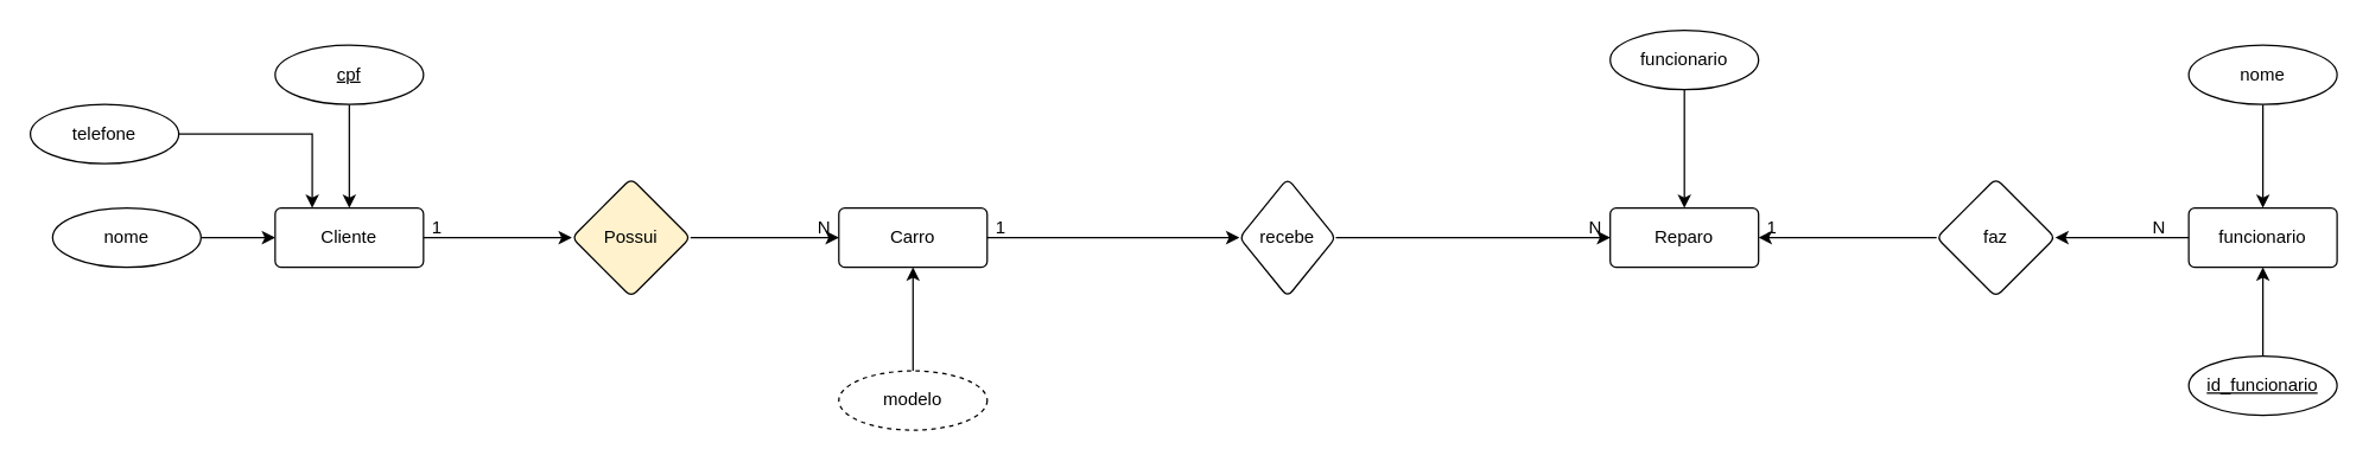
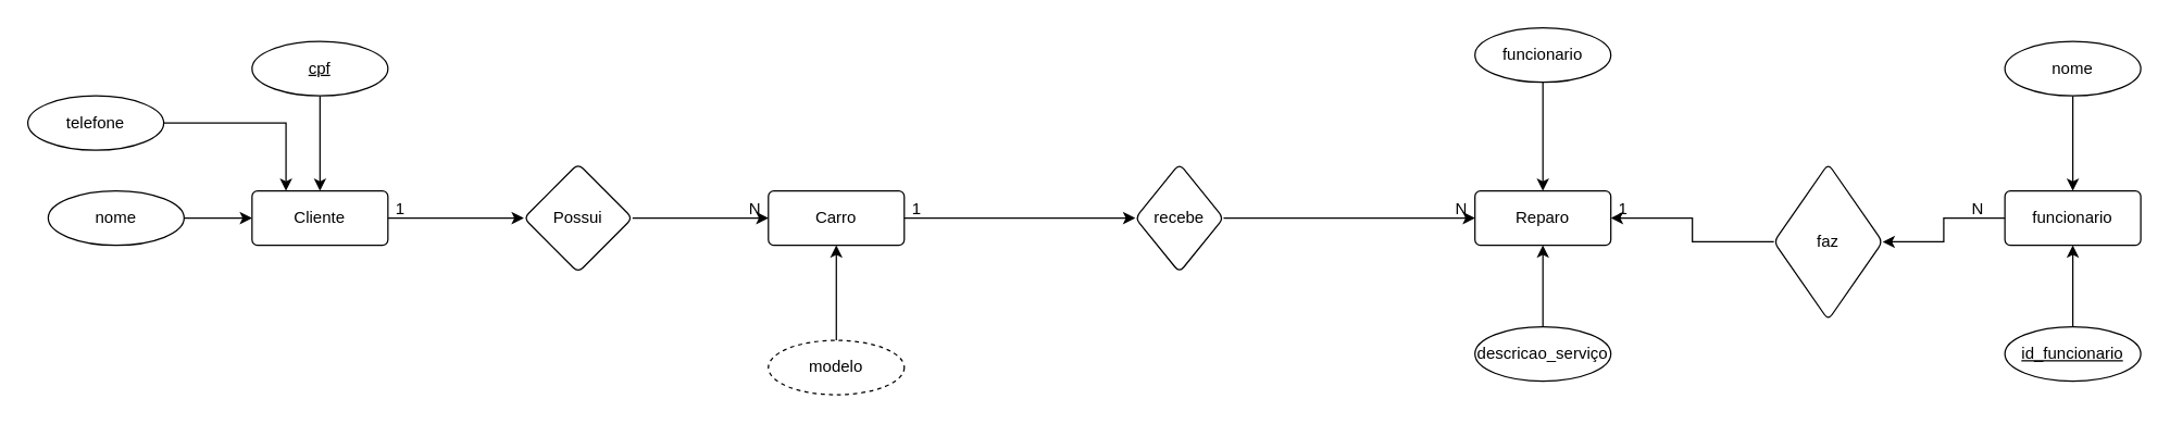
  <mxCell id="0" />
  <mxCell id="1" parent="0" />
  <mxCell id="2" value="" style="edgeStyle=orthogonalEdgeStyle;rounded=0;orthogonalLoop=1;jettySize=auto;html=1;" edge="1" parent="1" source="3" target="9"><mxGeometry relative="1" as="geometry" /></mxCell>
  <mxCell id="3" value="Cliente" style="rounded=1;arcSize=10;whiteSpace=wrap;html=1;align=center;" vertex="1" parent="1"><mxGeometry x="185" y="140" width="100" height="40" as="geometry" /></mxCell>
  <mxCell id="4" value="" style="edgeStyle=orthogonalEdgeStyle;rounded=0;orthogonalLoop=1;jettySize=auto;html=1;" edge="1" parent="1" source="5" target="11"><mxGeometry relative="1" as="geometry" /></mxCell>
  <mxCell id="5" value="funcionario" style="rounded=1;arcSize=10;whiteSpace=wrap;html=1;align=center;" vertex="1" parent="1"><mxGeometry x="1475" y="140" width="100" height="40" as="geometry" /></mxCell>
  <mxCell id="6" value="" style="edgeStyle=orthogonalEdgeStyle;rounded=0;orthogonalLoop=1;jettySize=auto;html=1;" edge="1" parent="1" source="7" target="14"><mxGeometry relative="1" as="geometry" /></mxCell>
  <mxCell id="7" value="Carro" style="rounded=1;arcSize=10;whiteSpace=wrap;html=1;align=center;" vertex="1" parent="1"><mxGeometry x="565" y="140" width="100" height="40" as="geometry" /></mxCell>
  <mxCell id="8" style="edgeStyle=orthogonalEdgeStyle;rounded=0;orthogonalLoop=1;jettySize=auto;html=1;" edge="1" parent="1" source="9" target="7"><mxGeometry relative="1" as="geometry" /></mxCell>
- <mxCell id="9" value="Possui" style="rhombus;whiteSpace=wrap;html=1;rounded=1;arcSize=10;fillColor=#fff2cc;" vertex="1" parent="1"><mxGeometry x="385" y="120" width="80" height="80" as="geometry" /></mxCell>
+ <mxCell id="9" value="Possui" style="rhombus;whiteSpace=wrap;html=1;rounded=1;arcSize=10;" vertex="1" parent="1"><mxGeometry x="385" y="120" width="80" height="80" as="geometry" /></mxCell>
  <mxCell id="10" style="edgeStyle=orthogonalEdgeStyle;rounded=0;orthogonalLoop=1;jettySize=auto;html=1;" edge="1" parent="1" source="11" target="12"><mxGeometry relative="1" as="geometry" /></mxCell>
- <mxCell id="11" value="faz" style="rhombus;whiteSpace=wrap;html=1;rounded=1;arcSize=10;" vertex="1" parent="1"><mxGeometry x="1305" y="120" width="80" height="80" as="geometry" /></mxCell>
+ <mxCell id="11" value="faz" style="rhombus;whiteSpace=wrap;html=1;rounded=1;arcSize=10;" vertex="1" parent="1"><mxGeometry x="1305" y="120" width="80" height="115" as="geometry" /></mxCell>
  <mxCell id="12" value="Reparo" style="rounded=1;arcSize=10;whiteSpace=wrap;html=1;align=center;" vertex="1" parent="1"><mxGeometry x="1085" y="140" width="100" height="40" as="geometry" /></mxCell>
  <mxCell id="13" style="edgeStyle=orthogonalEdgeStyle;rounded=0;orthogonalLoop=1;jettySize=auto;html=1;" edge="1" parent="1" source="14" target="12"><mxGeometry relative="1" as="geometry" /></mxCell>
  <mxCell id="14" value="recebe" style="rhombus;whiteSpace=wrap;html=1;rounded=1;arcSize=10;" vertex="1" parent="1"><mxGeometry x="835" y="120" width="65" height="80" as="geometry" /></mxCell>
  <mxCell id="15" style="edgeStyle=orthogonalEdgeStyle;rounded=0;orthogonalLoop=1;jettySize=auto;html=1;entryX=0.5;entryY=0;entryDx=0;entryDy=0;" edge="1" parent="1" source="16" target="3"><mxGeometry relative="1" as="geometry" /></mxCell>
  <mxCell id="16" value="cpf" style="ellipse;whiteSpace=wrap;html=1;align=center;fontStyle=4" vertex="1" parent="1"><mxGeometry x="185" y="30" width="100" height="40" as="geometry" /></mxCell>
  <mxCell id="17" style="edgeStyle=orthogonalEdgeStyle;rounded=0;orthogonalLoop=1;jettySize=auto;html=1;exitX=1;exitY=0.5;exitDx=0;exitDy=0;entryX=0.25;entryY=0;entryDx=0;entryDy=0;" edge="1" parent="1" source="18" target="3"><mxGeometry relative="1" as="geometry" /></mxCell>
  <mxCell id="18" value="telefone" style="ellipse;whiteSpace=wrap;html=1;align=center;" vertex="1" parent="1"><mxGeometry x="20" y="70" width="100" height="40" as="geometry" /></mxCell>
  <mxCell id="19" style="edgeStyle=orthogonalEdgeStyle;rounded=0;orthogonalLoop=1;jettySize=auto;html=1;entryX=0;entryY=0.5;entryDx=0;entryDy=0;" edge="1" parent="1" source="20" target="3"><mxGeometry relative="1" as="geometry" /></mxCell>
  <mxCell id="20" value="nome" style="ellipse;whiteSpace=wrap;html=1;align=center;" vertex="1" parent="1"><mxGeometry x="35" y="140" width="100" height="40" as="geometry" /></mxCell>
  <mxCell id="21" value="1" style="text;strokeColor=none;fillColor=none;spacingLeft=4;spacingRight=4;overflow=hidden;rotatable=0;points=[[0,0.5],[1,0.5]];portConstraint=eastwest;fontSize=12;whiteSpace=wrap;html=1;" vertex="1" parent="1"><mxGeometry x="285" y="140" width="40" height="30" as="geometry" /></mxCell>
  <mxCell id="22" value="N" style="text;strokeColor=none;fillColor=none;spacingLeft=4;spacingRight=4;overflow=hidden;rotatable=0;points=[[0,0.5],[1,0.5]];portConstraint=eastwest;fontSize=12;whiteSpace=wrap;html=1;" vertex="1" parent="1"><mxGeometry x="545" y="140" width="40" height="30" as="geometry" /></mxCell>
  <mxCell id="23" value="1" style="text;strokeColor=none;fillColor=none;spacingLeft=4;spacingRight=4;overflow=hidden;rotatable=0;points=[[0,0.5],[1,0.5]];portConstraint=eastwest;fontSize=12;whiteSpace=wrap;html=1;" vertex="1" parent="1"><mxGeometry x="665" y="140" width="40" height="30" as="geometry" /></mxCell>
  <mxCell id="24" value="N" style="text;strokeColor=none;fillColor=none;spacingLeft=4;spacingRight=4;overflow=hidden;rotatable=0;points=[[0,0.5],[1,0.5]];portConstraint=eastwest;fontSize=12;whiteSpace=wrap;html=1;" vertex="1" parent="1"><mxGeometry x="1065" y="140" width="40" height="30" as="geometry" /></mxCell>
  <mxCell id="25" value="1" style="text;strokeColor=none;fillColor=none;spacingLeft=4;spacingRight=4;overflow=hidden;rotatable=0;points=[[0,0.5],[1,0.5]];portConstraint=eastwest;fontSize=12;whiteSpace=wrap;html=1;" vertex="1" parent="1"><mxGeometry x="1185" y="140" width="40" height="30" as="geometry" /></mxCell>
  <mxCell id="26" value="N" style="text;strokeColor=none;fillColor=none;spacingLeft=4;spacingRight=4;overflow=hidden;rotatable=0;points=[[0,0.5],[1,0.5]];portConstraint=eastwest;fontSize=12;whiteSpace=wrap;html=1;" vertex="1" parent="1"><mxGeometry x="1445" y="140" width="40" height="30" as="geometry" /></mxCell>
  <mxCell id="27" style="edgeStyle=orthogonalEdgeStyle;rounded=0;orthogonalLoop=1;jettySize=auto;html=1;entryX=0.5;entryY=1;entryDx=0;entryDy=0;" edge="1" parent="1" source="28" target="7"><mxGeometry relative="1" as="geometry" /></mxCell>
  <mxCell id="28" value="modelo" style="ellipse;whiteSpace=wrap;html=1;align=center;dashed=1;" vertex="1" parent="1"><mxGeometry x="565" y="250" width="100" height="40" as="geometry" /></mxCell>
+ <mxCell id="29" style="edgeStyle=orthogonalEdgeStyle;rounded=0;orthogonalLoop=1;jettySize=auto;html=1;entryX=0.5;entryY=1;entryDx=0;entryDy=0;" edge="1" parent="1" source="30" target="12"><mxGeometry relative="1" as="geometry" /></mxCell>
+ <mxCell id="30" value="descricao_serviço" style="ellipse;whiteSpace=wrap;html=1;align=center;" vertex="1" parent="1"><mxGeometry x="1085" y="240" width="100" height="40" as="geometry" /></mxCell>
  <mxCell id="31" style="edgeStyle=orthogonalEdgeStyle;rounded=0;orthogonalLoop=1;jettySize=auto;html=1;entryX=0.5;entryY=0;entryDx=0;entryDy=0;" edge="1" parent="1" source="32" target="12"><mxGeometry relative="1" as="geometry" /></mxCell>
  <mxCell id="32" value="funcionario" style="ellipse;whiteSpace=wrap;html=1;align=center;" vertex="1" parent="1"><mxGeometry x="1085" y="20" width="100" height="40" as="geometry" /></mxCell>
  <mxCell id="33" style="edgeStyle=orthogonalEdgeStyle;rounded=0;orthogonalLoop=1;jettySize=auto;html=1;entryX=0.5;entryY=0;entryDx=0;entryDy=0;" edge="1" parent="1" source="34" target="5"><mxGeometry relative="1" as="geometry" /></mxCell>
  <mxCell id="34" value="nome" style="ellipse;whiteSpace=wrap;html=1;align=center;" vertex="1" parent="1"><mxGeometry x="1475" y="30" width="100" height="40" as="geometry" /></mxCell>
  <mxCell id="35" style="edgeStyle=orthogonalEdgeStyle;rounded=0;orthogonalLoop=1;jettySize=auto;html=1;entryX=0.5;entryY=1;entryDx=0;entryDy=0;" edge="1" parent="1" source="36" target="5"><mxGeometry relative="1" as="geometry" /></mxCell>
  <mxCell id="36" value="id_funcionario" style="ellipse;whiteSpace=wrap;html=1;align=center;fontStyle=4" vertex="1" parent="1"><mxGeometry x="1475" y="240" width="100" height="40" as="geometry" /></mxCell>
